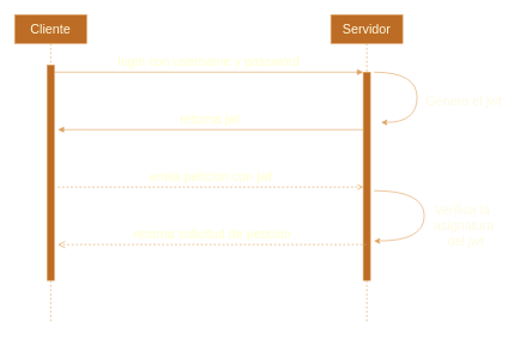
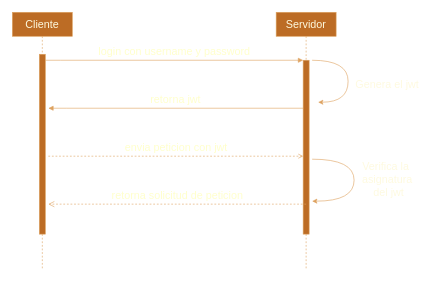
  <mxCell id="0" />
  <mxCell id="1" parent="0" />
  <mxCell id="2" value="&lt;font style=&quot;font-size: 18px;&quot;&gt;Cliente&lt;/font&gt;" style="shape=umlLifeline;perimeter=lifelinePerimeter;whiteSpace=wrap;html=1;container=0;dropTarget=0;collapsible=0;recursiveResize=0;outlineConnect=0;portConstraint=eastwest;newEdgeStyle={&quot;edgeStyle&quot;:&quot;elbowEdgeStyle&quot;,&quot;elbow&quot;:&quot;vertical&quot;,&quot;curved&quot;:0,&quot;rounded&quot;:0};labelBackgroundColor=none;fillColor=#BC6C25;strokeColor=#DDA15E;fontColor=#FEFAE0;" parent="1" vertex="1"><mxGeometry x="20" y="20" width="100" height="430" as="geometry" /></mxCell>
  <mxCell id="3" value="" style="html=1;points=[];perimeter=orthogonalPerimeter;outlineConnect=0;targetShapes=umlLifeline;portConstraint=eastwest;newEdgeStyle={&quot;edgeStyle&quot;:&quot;elbowEdgeStyle&quot;,&quot;elbow&quot;:&quot;vertical&quot;,&quot;curved&quot;:0,&quot;rounded&quot;:0};labelBackgroundColor=none;fillColor=#BC6C25;strokeColor=#DDA15E;fontColor=#FEFAE0;" parent="2" vertex="1"><mxGeometry x="45" y="70" width="10" height="300" as="geometry" /></mxCell>
  <mxCell id="4" value="&lt;font style=&quot;font-size: 18px;&quot;&gt;Servidor&lt;/font&gt;" style="shape=umlLifeline;perimeter=lifelinePerimeter;whiteSpace=wrap;html=1;container=0;dropTarget=0;collapsible=0;recursiveResize=0;outlineConnect=0;portConstraint=eastwest;newEdgeStyle={&quot;edgeStyle&quot;:&quot;elbowEdgeStyle&quot;,&quot;elbow&quot;:&quot;vertical&quot;,&quot;curved&quot;:0,&quot;rounded&quot;:0};labelBackgroundColor=none;fillColor=#BC6C25;strokeColor=#DDA15E;fontColor=#FEFAE0;" parent="1" vertex="1"><mxGeometry x="460" y="20" width="100" height="430" as="geometry" /></mxCell>
  <mxCell id="5" value="" style="html=1;points=[];perimeter=orthogonalPerimeter;outlineConnect=0;targetShapes=umlLifeline;portConstraint=eastwest;newEdgeStyle={&quot;edgeStyle&quot;:&quot;elbowEdgeStyle&quot;,&quot;elbow&quot;:&quot;vertical&quot;,&quot;curved&quot;:0,&quot;rounded&quot;:0};labelBackgroundColor=none;fillColor=#BC6C25;strokeColor=#DDA15E;fontColor=#FEFAE0;" parent="4" vertex="1"><mxGeometry x="45" y="80" width="10" height="290" as="geometry" /></mxCell>
  <mxCell id="6" value="&lt;font color=&quot;#ffffcc&quot; style=&quot;font-size: 18px;&quot;&gt;login con username y password&lt;/font&gt;" style="html=1;verticalAlign=bottom;endArrow=block;edgeStyle=elbowEdgeStyle;elbow=vertical;curved=0;rounded=0;labelBackgroundColor=none;strokeColor=#DDA15E;fontColor=default;" parent="1" source="3" target="5" edge="1"><mxGeometry relative="1" as="geometry"><mxPoint x="115" y="110" as="sourcePoint" /><Array as="points"><mxPoint x="100" y="100" /></Array></mxGeometry></mxCell>
  <mxCell id="7" value="&lt;font color=&quot;#ffffcc&quot; style=&quot;font-size: 18px;&quot;&gt;retorna solicitud de peticion&lt;/font&gt;" style="html=1;verticalAlign=bottom;endArrow=open;dashed=1;endSize=8;edgeStyle=elbowEdgeStyle;elbow=vertical;curved=0;rounded=0;labelBackgroundColor=none;strokeColor=#DDA15E;fontColor=default;" parent="1" edge="1"><mxGeometry relative="1" as="geometry"><mxPoint x="80" y="340" as="targetPoint" /><Array as="points"><mxPoint x="115" y="340" /></Array><mxPoint x="510" y="340" as="sourcePoint" /></mxGeometry></mxCell>
  <mxCell id="8" value="&lt;font color=&quot;#ffffcc&quot; style=&quot;font-size: 18px;&quot;&gt;retorna jwt&lt;/font&gt;" style="html=1;verticalAlign=bottom;endArrow=block;edgeStyle=elbowEdgeStyle;elbow=vertical;curved=0;rounded=0;labelBackgroundColor=none;strokeColor=#DDA15E;fontColor=default;" parent="1" edge="1"><mxGeometry relative="1" as="geometry"><mxPoint x="505" y="180" as="sourcePoint" /><Array as="points"><mxPoint x="110" y="180" /></Array><mxPoint x="80" y="180" as="targetPoint" /></mxGeometry></mxCell>
  <mxCell id="9" value="&lt;font color=&quot;#ffffcc&quot; style=&quot;font-size: 18px;&quot;&gt;envia peticion con jwt&lt;/font&gt;" style="html=1;verticalAlign=bottom;endArrow=open;dashed=1;edgeStyle=elbowEdgeStyle;elbow=vertical;curved=0;rounded=0;labelBackgroundColor=none;strokeColor=#DDA15E;fontColor=default;" parent="1" edge="1"><mxGeometry relative="1" as="geometry"><mxPoint x="505" y="260" as="targetPoint" /><Array as="points"><mxPoint x="100" y="260" /></Array><mxPoint x="80" y="260" as="sourcePoint" /></mxGeometry></mxCell>
  <mxCell id="10" value="" style="endArrow=classic;html=1;rounded=0;edgeStyle=orthogonalEdgeStyle;curved=1;labelBackgroundColor=none;strokeColor=#DDA15E;fontColor=default;" edge="1" parent="1"><mxGeometry width="50" height="50" relative="1" as="geometry"><mxPoint x="520" y="100" as="sourcePoint" /><mxPoint x="530" y="170" as="targetPoint" /><Array as="points"><mxPoint x="580" y="100" /><mxPoint x="580" y="170" /><mxPoint x="531" y="170" /></Array></mxGeometry></mxCell>
  <mxCell id="11" value="" style="endArrow=classic;html=1;rounded=0;edgeStyle=orthogonalEdgeStyle;curved=1;labelBackgroundColor=none;strokeColor=#DDA15E;fontColor=default;" edge="1" parent="1"><mxGeometry width="50" height="50" relative="1" as="geometry"><mxPoint x="520" y="265" as="sourcePoint" /><mxPoint x="520" y="335" as="targetPoint" /><Array as="points"><mxPoint x="590" y="265" /><mxPoint x="590" y="335" /></Array></mxGeometry></mxCell>
- <mxCell id="12" value="&lt;span style=&quot;font-size: 18px;&quot;&gt;Verifica la&amp;nbsp;&lt;/span&gt;&lt;div&gt;&lt;span style=&quot;font-size: 18px;&quot;&gt;asignatura&lt;/span&gt;&lt;/div&gt;&lt;div&gt;&lt;span style=&quot;font-size: 18px;&quot;&gt;&amp;nbsp;del jwt&lt;/span&gt;&lt;/div&gt;" style="text;html=1;align=center;verticalAlign=middle;resizable=0;points=[];autosize=1;strokeColor=none;fillColor=none;labelBackgroundColor=none;fontColor=#FEFAE0;" vertex="1" parent="1"><mxGeometry x="590" y="275" width="110" height="80" as="geometry" /></mxCell>
+ <mxCell id="12" value="&lt;span style=&quot;font-size: 18px;&quot;&gt;Verifica la&amp;nbsp;&lt;/span&gt;&lt;div&gt;&lt;span style=&quot;font-size: 18px;&quot;&gt;asignatura&lt;/span&gt;&lt;/div&gt;&lt;div&gt;&lt;span style=&quot;font-size: 18px;&quot;&gt;&amp;nbsp;del jwt&lt;/span&gt;&lt;/div&gt;" style="text;html=1;align=center;verticalAlign=middle;resizable=0;points=[];autosize=1;strokeColor=none;fillColor=none;labelBackgroundColor=none;fontColor=#FEFAE0;" vertex="1" parent="1"><mxGeometry x="590" y="260" width="110" height="80" as="geometry" /></mxCell>
  <mxCell id="13" value="&lt;font style=&quot;font-size: 18px;&quot;&gt;Genera el jwt&lt;/font&gt;" style="text;html=1;align=center;verticalAlign=middle;resizable=0;points=[];autosize=1;strokeColor=none;fillColor=none;labelBackgroundColor=none;fontColor=#FEFAE0;" vertex="1" parent="1"><mxGeometry x="580" y="120" width="130" height="40" as="geometry" /></mxCell>
